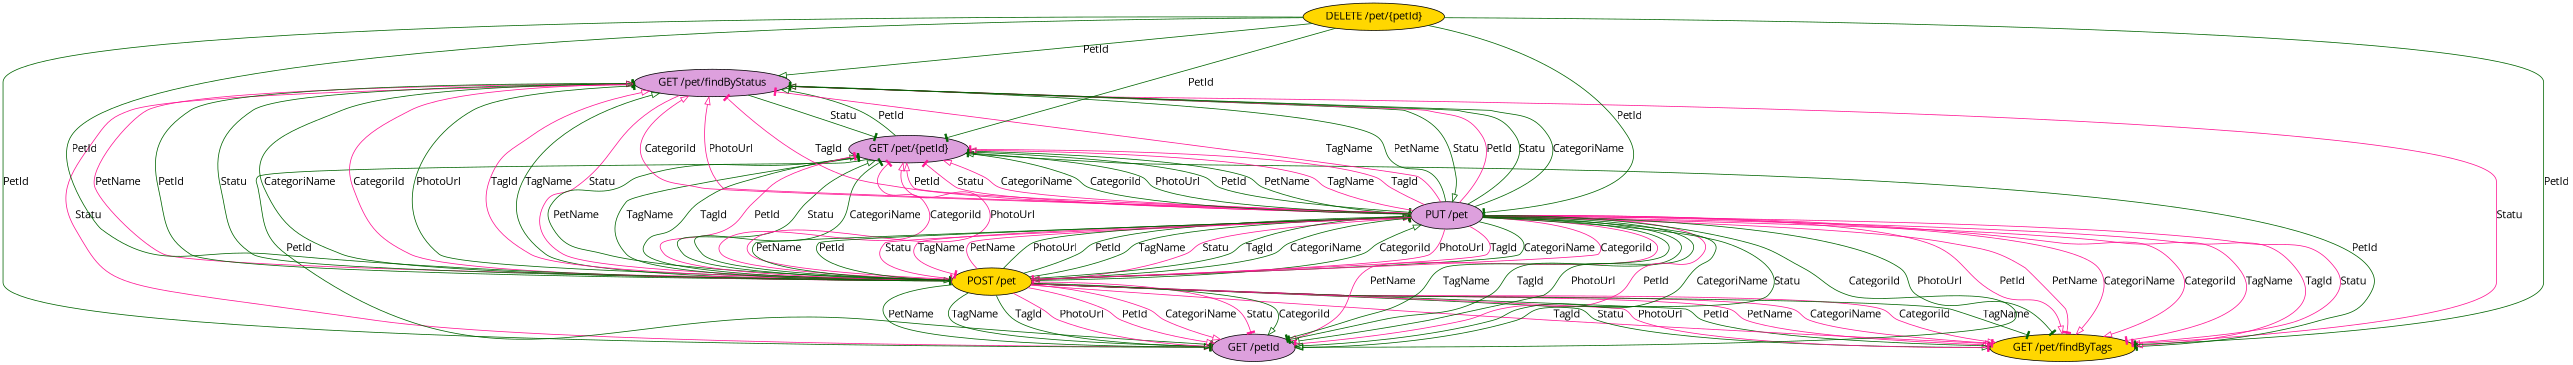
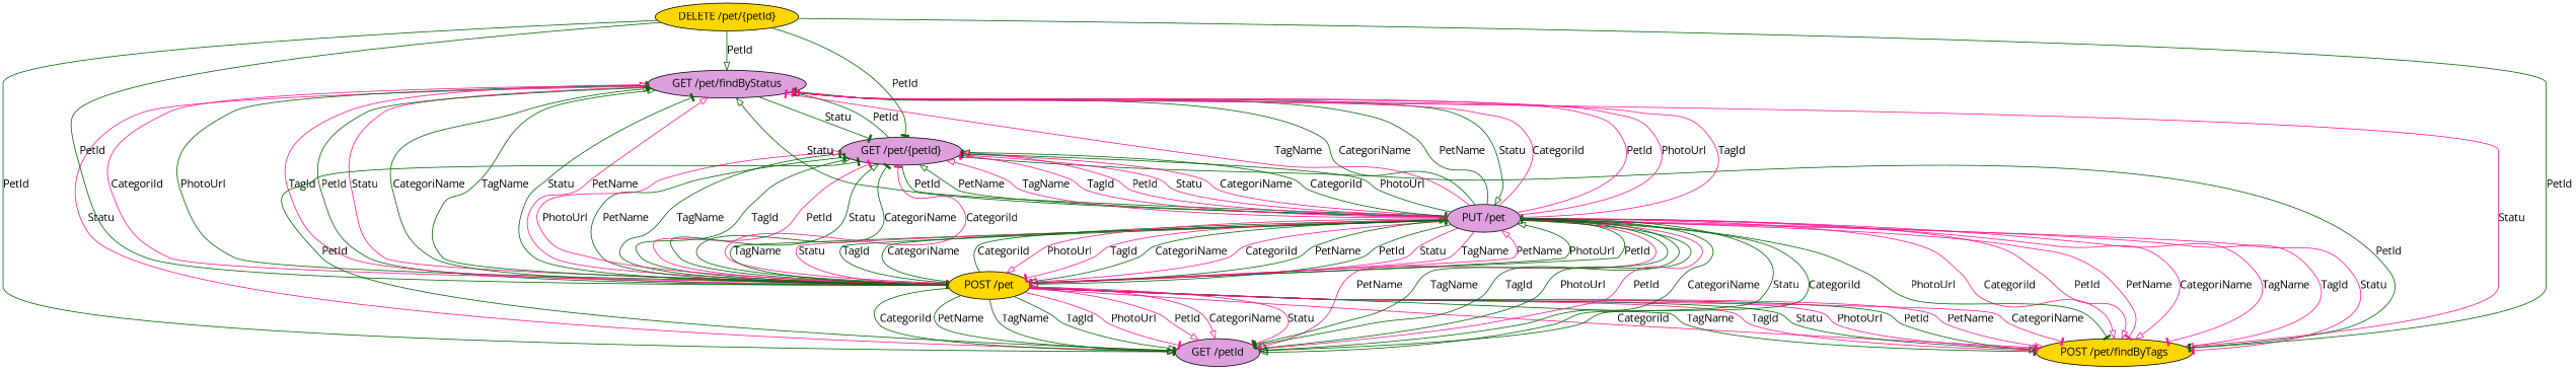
  digraph {
    fontname="Open Sans"
    node [fillcolor=plum fontname="Open Sans" style=filled]
    edge [arrowhead=onormal color=darkgreen fontname="Open Sans"]
    n1 [label="GET /pet/findByStatus"]
    n2 [label="GET /pet/{petId}"]
    n3 [fillcolor=gold label="POST /pet"]
-   n4 [fillcolor=gold label="GET /pet/findByTags"]
+   n4 [fillcolor=gold label="POST /pet/findByTags"]
    n5 [label="PUT /pet"]
    n6 [label="GET /petId"]
    n7 [fillcolor=gold label="DELETE /pet/{petId}"]
    n1 -> n2 [arrowhead=tee label=Statu]
    n1 -> n3 [arrowhead=tee color=deeppink label=Statu]
    n1 -> n4 [color=deeppink label=Statu]
    n1 -> n5 [label=Statu]
    n1 -> n6 [color=deeppink label=Statu]
    n2 -> n1 [label=PetId]
    n2 -> n4 [arrowhead=tee label=PetId]
    n2 -> n5 [arrowhead=tee label=PetId]
-   n2 -> n6 [arrowhead=tee label=PetId]
+   n6 -> n2 [arrowhead=tee label=PetId]
    n3 -> n1 [label=TagName]
    n3 -> n1 [color=deeppink label=PetName]
    n3 -> n1 [arrowhead=tee label=PetId]
    n3 -> n1 [arrowhead=tee label=Statu]
    n3 -> n1 [label=CategoriName]
    n3 -> n1 [color=deeppink label=CategoriId]
    n3 -> n1 [arrowhead=tee label=PhotoUrl]
    n3 -> n1 [color=deeppink label=TagId]
    n3 -> n2 [arrowhead=tee label=PetName]
    n3 -> n2 [arrowhead=tee label=TagName]
    n3 -> n2 [label=TagId]
    n3 -> n2 [arrowhead=tee color=deeppink label=PetId]
    n3 -> n2 [label=Statu]
    n3 -> n2 [arrowhead=tee label=CategoriName]
    n3 -> n2 [arrowhead=tee color=deeppink label=CategoriId]
    n3 -> n2 [color=deeppink label=PhotoUrl]
    n3 -> n4 [arrowhead=tee label=PetId]
    n3 -> n4 [color=deeppink label=PetName]
    n3 -> n4 [arrowhead=tee color=deeppink label=CategoriName]
    n3 -> n4 [color=deeppink label=CategoriId]
    n3 -> n4 [arrowhead=tee label=TagName]
    n3 -> n4 [color=deeppink label=TagId]
    n3 -> n4 [label=Statu]
    n3 -> n4 [arrowhead=tee color=deeppink label=PhotoUrl]
    n3 -> n5 [color=deeppink label=PetName]
    n3 -> n5 [label=PhotoUrl]
    n3 -> n5 [arrowhead=tee label=PetId]
    n3 -> n5 [arrowhead=tee label=TagName]
    n3 -> n5 [arrowhead=tee color=deeppink label=Statu]
    n3 -> n5 [label=TagId]
    n3 -> n5 [arrowhead=tee label=CategoriName]
    n3 -> n5 [label=CategoriId]
    n3 -> n6 [arrowhead=tee label=PetName]
    n3 -> n6 [label=TagName]
    n3 -> n6 [label=TagId]
    n3 -> n6 [arrowhead=tee color=deeppink label=PhotoUrl]
    n3 -> n6 [color=deeppink label=PetId]
    n3 -> n6 [color=deeppink label=CategoriName]
    n3 -> n6 [arrowhead=tee color=deeppink label=Statu]
    n3 -> n6 [label=CategoriId]
    n5 -> n1 [arrowhead=tee color=deeppink label=TagName]
    n5 -> n1 [arrowhead=tee label=PetName]
    n5 -> n1 [color=deeppink label=PetId]
    n5 -> n1 [label=Statu]
    n5 -> n1 [arrowhead=tee label=CategoriName]
    n5 -> n1 [color=deeppink label=CategoriId]
    n5 -> n1 [color=deeppink label=PhotoUrl]
    n5 -> n1 [arrowhead=tee color=deeppink label=TagId]
    n5 -> n2 [label=PetName]
    n5 -> n2 [color=deeppink label=TagName]
    n5 -> n2 [arrowhead=tee color=deeppink label=TagId]
    n5 -> n2 [color=deeppink label=PetId]
    n5 -> n2 [arrowhead=tee color=deeppink label=Statu]
    n5 -> n2 [color=deeppink label=CategoriName]
    n5 -> n2 [label=CategoriId]
    n5 -> n2 [arrowhead=tee label=PhotoUrl]
    n5 -> n3 [arrowhead=tee color=deeppink label=TagName]
    n5 -> n3 [color=deeppink label=PhotoUrl]
    n5 -> n3 [arrowhead=tee color=deeppink label=TagId]
    n5 -> n3 [label=CategoriName]
    n5 -> n3 [color=deeppink label=CategoriId]
    n5 -> n3 [arrowhead=tee label=PetName]
    n5 -> n3 [label=PetId]
    n5 -> n3 [arrowhead=tee color=deeppink label=Statu]
    n5 -> n4 [color=deeppink label=PetId]
    n5 -> n4 [arrowhead=tee color=deeppink label=PetName]
    n5 -> n4 [color=deeppink label=CategoriName]
    n5 -> n4 [color=deeppink label=CategoriId]
    n5 -> n4 [arrowhead=tee color=deeppink label=TagName]
    n5 -> n4 [color=deeppink label=TagId]
    n5 -> n4 [arrowhead=tee color=deeppink label=Statu]
    n5 -> n4 [arrowhead=tee label=PhotoUrl]
    n5 -> n6 [color=deeppink label=PetName]
    n5 -> n6 [arrowhead=tee label=TagName]
    n5 -> n6 [arrowhead=tee label=TagId]
    n5 -> n6 [label=PhotoUrl]
    n5 -> n6 [arrowhead=tee color=deeppink label=PetId]
    n5 -> n6 [label=CategoriName]
    n5 -> n6 [label=Statu]
    n5 -> n6 [label=CategoriId]
    n7 -> n1 [label=PetId]
    n7 -> n2 [arrowhead=tee label=PetId]
    n7 -> n3 [arrowhead=tee label=PetId]
    n7 -> n4 [arrowhead=tee label=PetId]
-   n7 -> n5 [arrowhead=tee label=PetId]
    n7 -> n6 [arrowhead=tee label=PetId]
  }
